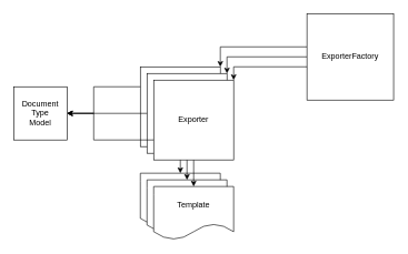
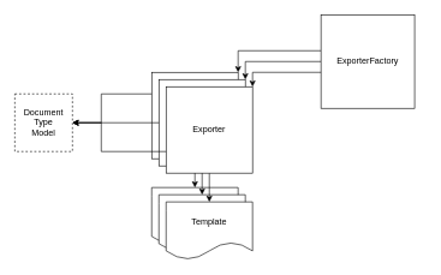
  <mxCell id="0" />
  <mxCell id="1" parent="0" />
  <mxCell id="2" style="edgeStyle=orthogonalEdgeStyle;rounded=0;orthogonalLoop=1;jettySize=auto;html=1;entryX=1;entryY=0;entryDx=0;entryDy=0;exitX=0.008;exitY=0.646;exitDx=0;exitDy=0;exitPerimeter=0;" edge="1" parent="1" source="5" target="17"><mxGeometry relative="1" as="geometry"><Array as="points"><mxPoint x="461" y="100" /><mxPoint x="350" y="100" /></Array></mxGeometry></mxCell>
  <mxCell id="3" style="edgeStyle=orthogonalEdgeStyle;rounded=0;orthogonalLoop=1;jettySize=auto;html=1;entryX=1;entryY=0;entryDx=0;entryDy=0;" edge="1" parent="1" source="5" target="13"><mxGeometry relative="1" as="geometry" /></mxCell>
  <mxCell id="4" style="edgeStyle=orthogonalEdgeStyle;rounded=0;orthogonalLoop=1;jettySize=auto;html=1;entryX=1;entryY=0;entryDx=0;entryDy=0;" edge="1" parent="1" source="5" target="9"><mxGeometry relative="1" as="geometry"><Array as="points"><mxPoint x="330" y="70" /></Array></mxGeometry></mxCell>
- <mxCell id="5" value="ExporterFactory" style="whiteSpace=wrap;html=1;aspect=fixed;" vertex="1" parent="1"><mxGeometry x="460" y="20" width="130" height="130" as="geometry" /></mxCell>
+ <mxCell id="5" value="ExporterFactory" style="whiteSpace=wrap;html=1;aspect=fixed;" vertex="1" parent="1"><mxGeometry x="445" y="20" width="130" height="130" as="geometry" /></mxCell>
  <mxCell id="6" value="" style="group" vertex="1" connectable="0" parent="1"><mxGeometry x="210" y="100" width="120" height="240" as="geometry" /></mxCell>
  <mxCell id="7" value="Template" style="shape=document;whiteSpace=wrap;html=1;boundedLbl=1;" vertex="1" parent="6"><mxGeometry y="160" width="120" height="80" as="geometry" /></mxCell>
  <mxCell id="8" style="edgeStyle=orthogonalEdgeStyle;rounded=0;orthogonalLoop=1;jettySize=auto;html=1;entryX=0.5;entryY=0;entryDx=0;entryDy=0;" edge="1" parent="6" source="9" target="7"><mxGeometry relative="1" as="geometry" /></mxCell>
  <mxCell id="9" value="Exporter" style="whiteSpace=wrap;html=1;aspect=fixed;" vertex="1" parent="6"><mxGeometry width="120" height="120" as="geometry" /></mxCell>
  <mxCell id="10" value="" style="group" vertex="1" connectable="0" parent="1"><mxGeometry x="220" y="110" width="120" height="240" as="geometry" /></mxCell>
  <mxCell id="11" value="Template" style="shape=document;whiteSpace=wrap;html=1;boundedLbl=1;" vertex="1" parent="10"><mxGeometry y="160" width="120" height="80" as="geometry" /></mxCell>
  <mxCell id="12" style="edgeStyle=orthogonalEdgeStyle;rounded=0;orthogonalLoop=1;jettySize=auto;html=1;entryX=0.5;entryY=0;entryDx=0;entryDy=0;" edge="1" parent="10" source="13" target="11"><mxGeometry relative="1" as="geometry" /></mxCell>
  <mxCell id="13" value="Exporter" style="whiteSpace=wrap;html=1;aspect=fixed;" vertex="1" parent="10"><mxGeometry width="120" height="120" as="geometry" /></mxCell>
  <mxCell id="14" value="" style="group" vertex="1" connectable="0" parent="1"><mxGeometry x="230" y="120" width="120" height="240" as="geometry" /></mxCell>
  <mxCell id="15" value="Template" style="shape=document;whiteSpace=wrap;html=1;boundedLbl=1;" vertex="1" parent="14"><mxGeometry y="160" width="120" height="80" as="geometry" /></mxCell>
  <mxCell id="16" style="edgeStyle=orthogonalEdgeStyle;rounded=0;orthogonalLoop=1;jettySize=auto;html=1;entryX=0.5;entryY=0;entryDx=0;entryDy=0;" edge="1" parent="14" source="17" target="15"><mxGeometry relative="1" as="geometry" /></mxCell>
  <mxCell id="17" value="Exporter" style="whiteSpace=wrap;html=1;aspect=fixed;" vertex="1" parent="14"><mxGeometry width="120" height="120" as="geometry" /></mxCell>
- <mxCell id="18" value="Document&lt;br&gt;Type&lt;br&gt;Model" style="whiteSpace=wrap;html=1;aspect=fixed;" vertex="1" parent="1"><mxGeometry x="20" y="130" width="80" height="80" as="geometry" /></mxCell>
+ <mxCell id="18" value="Document&lt;br&gt;Type&lt;br&gt;Model" style="whiteSpace=wrap;html=1;aspect=fixed;dashed=1;" vertex="1" parent="1"><mxGeometry x="20" y="130" width="80" height="80" as="geometry" /></mxCell>
  <mxCell id="19" style="edgeStyle=orthogonalEdgeStyle;rounded=0;orthogonalLoop=1;jettySize=auto;html=1;exitX=0;exitY=0.25;exitDx=0;exitDy=0;entryX=1;entryY=0.5;entryDx=0;entryDy=0;" edge="1" parent="1" source="9" target="18"><mxGeometry relative="1" as="geometry"><Array as="points"><mxPoint x="140" y="130" /><mxPoint x="140" y="170" /></Array></mxGeometry></mxCell>
  <mxCell id="20" style="edgeStyle=orthogonalEdgeStyle;rounded=0;orthogonalLoop=1;jettySize=auto;html=1;entryX=1;entryY=0.5;entryDx=0;entryDy=0;" edge="1" parent="1" source="13" target="18"><mxGeometry relative="1" as="geometry"><mxPoint x="110" y="180" as="targetPoint" /></mxGeometry></mxCell>
  <mxCell id="21" style="edgeStyle=orthogonalEdgeStyle;rounded=0;orthogonalLoop=1;jettySize=auto;html=1;exitX=0;exitY=0.75;exitDx=0;exitDy=0;entryX=1;entryY=0.5;entryDx=0;entryDy=0;" edge="1" parent="1" source="17" target="18"><mxGeometry relative="1" as="geometry"><mxPoint x="110" y="180" as="targetPoint" /><Array as="points"><mxPoint x="140" y="210" /><mxPoint x="140" y="170" /></Array></mxGeometry></mxCell>
